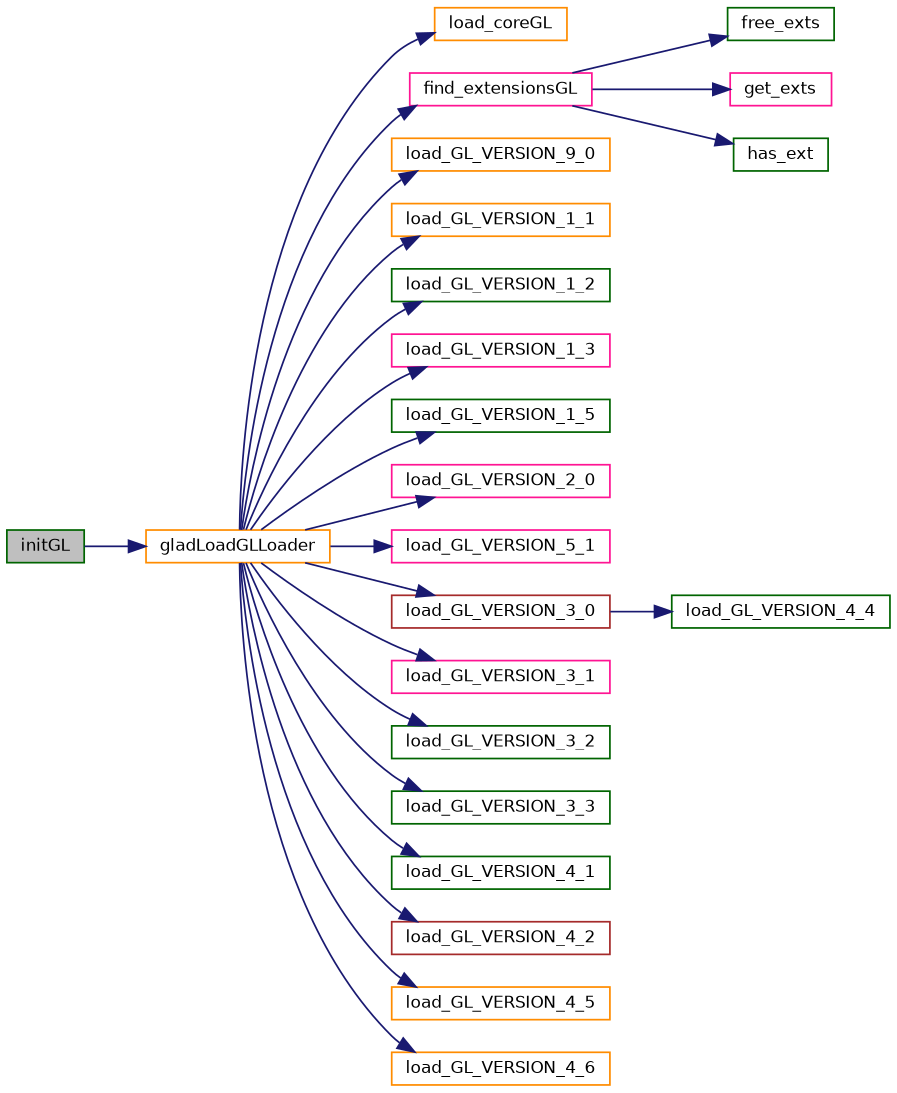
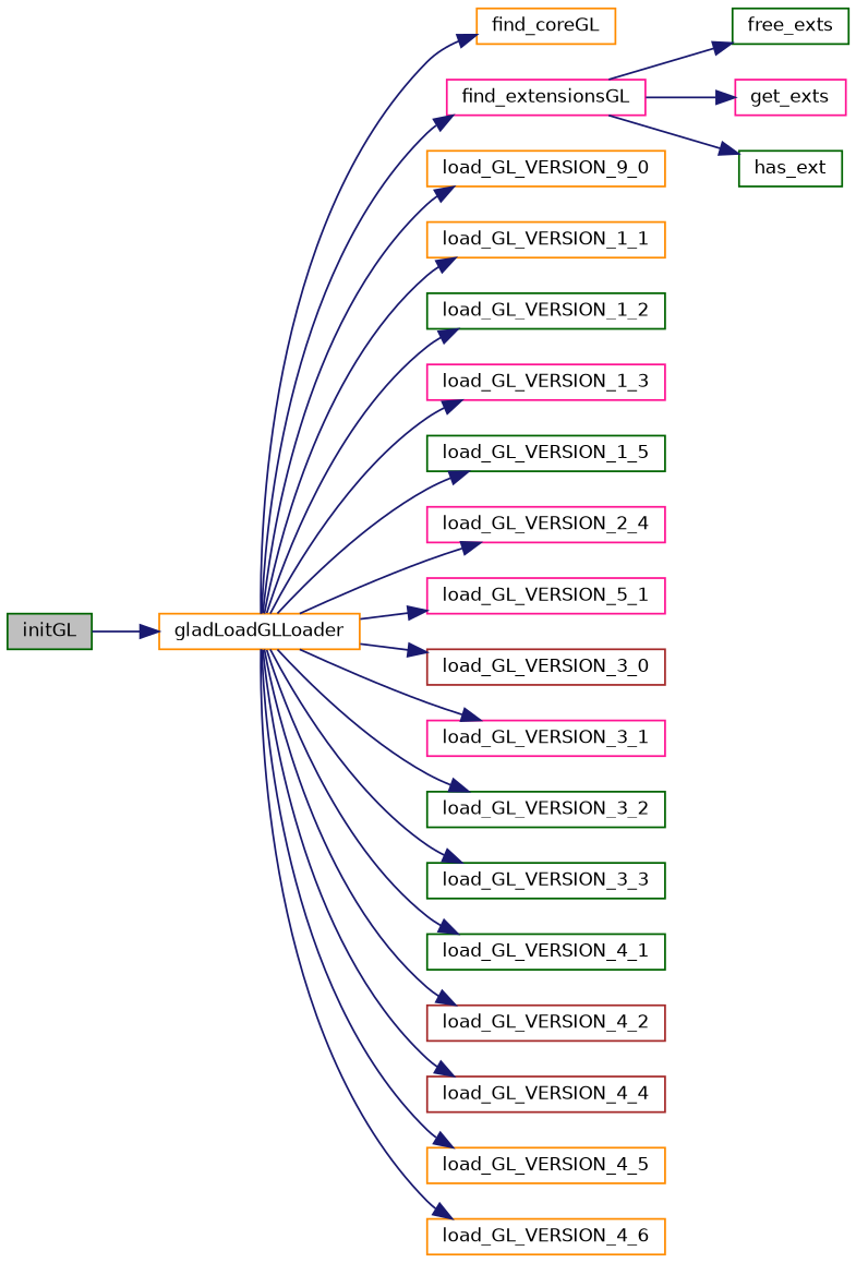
  digraph {
    rankdir=LR
    node [color=darkgreen fillcolor=white fontname=Helvetica fontsize=10 shape=record style=filled]
    edge [color=midnightblue fontname=Helvetica fontsize=10 labelfontname=Helvetica labelfontsize=10 style=solid]
    n1 [fillcolor=grey75 fontcolor=black height=0.2 label=initGL width=0.4]
    n2 [color=darkorange height=0.2 label=gladLoadGLLoader width=0.4]
-   n3 [color=darkorange height=0.2 label=load_coreGL width=0.4]
+   n3 [color=darkorange height=0.2 label=find_coreGL width=0.4]
    n4 [color=deeppink height=0.2 label=find_extensionsGL width=0.4]
    n5 [color=darkorange height=0.2 label=load_GL_VERSION_9_0 width=0.4]
    n6 [color=darkorange height=0.2 label=load_GL_VERSION_1_1 width=0.4]
    n7 [height=0.2 label=load_GL_VERSION_1_2 width=0.4]
    n8 [color=deeppink height=0.2 label=load_GL_VERSION_1_3 width=0.4]
    n9 [height=0.2 label=load_GL_VERSION_1_5 width=0.4]
-   n10 [color=deeppink height=0.2 label=load_GL_VERSION_2_0 width=0.4]
+   n10 [color=deeppink height=0.2 label=load_GL_VERSION_2_4 width=0.4]
    n11 [color=deeppink height=0.2 label=load_GL_VERSION_5_1 width=0.4]
    n12 [color=brown height=0.2 label=load_GL_VERSION_3_0 width=0.4]
    n13 [color=deeppink height=0.2 label=load_GL_VERSION_3_1 width=0.4]
    n14 [height=0.2 label=load_GL_VERSION_3_2 width=0.4]
    n15 [height=0.2 label=load_GL_VERSION_3_3 width=0.4]
    n16 [height=0.2 label=load_GL_VERSION_4_1 width=0.4]
    n17 [color=brown height=0.2 label=load_GL_VERSION_4_2 width=0.4]
-   n18 [height=0.2 label=load_GL_VERSION_4_4 width=0.4]
+   n18 [color=brown height=0.2 label=load_GL_VERSION_4_4 width=0.4]
    n19 [color=darkorange height=0.2 label=load_GL_VERSION_4_5 width=0.4]
    n20 [color=darkorange height=0.2 label=load_GL_VERSION_4_6 width=0.4]
    n21 [height=0.2 label=free_exts width=0.4]
    n22 [color=deeppink height=0.2 label=get_exts width=0.4]
    n23 [height=0.2 label=has_ext width=0.4]
    n1 -> n2
    n2 -> n3
    n2 -> n4
    n2 -> n5
    n2 -> n6
    n2 -> n7
    n2 -> n8
    n2 -> n9
    n2 -> n10
    n2 -> n11
    n2 -> n12
    n2 -> n13
    n2 -> n14
    n2 -> n15
    n2 -> n16
    n2 -> n17
-   n12 -> n18
+   n2 -> n18
    n2 -> n19
    n2 -> n20
    n4 -> n21
    n4 -> n22
    n4 -> n23
  }
